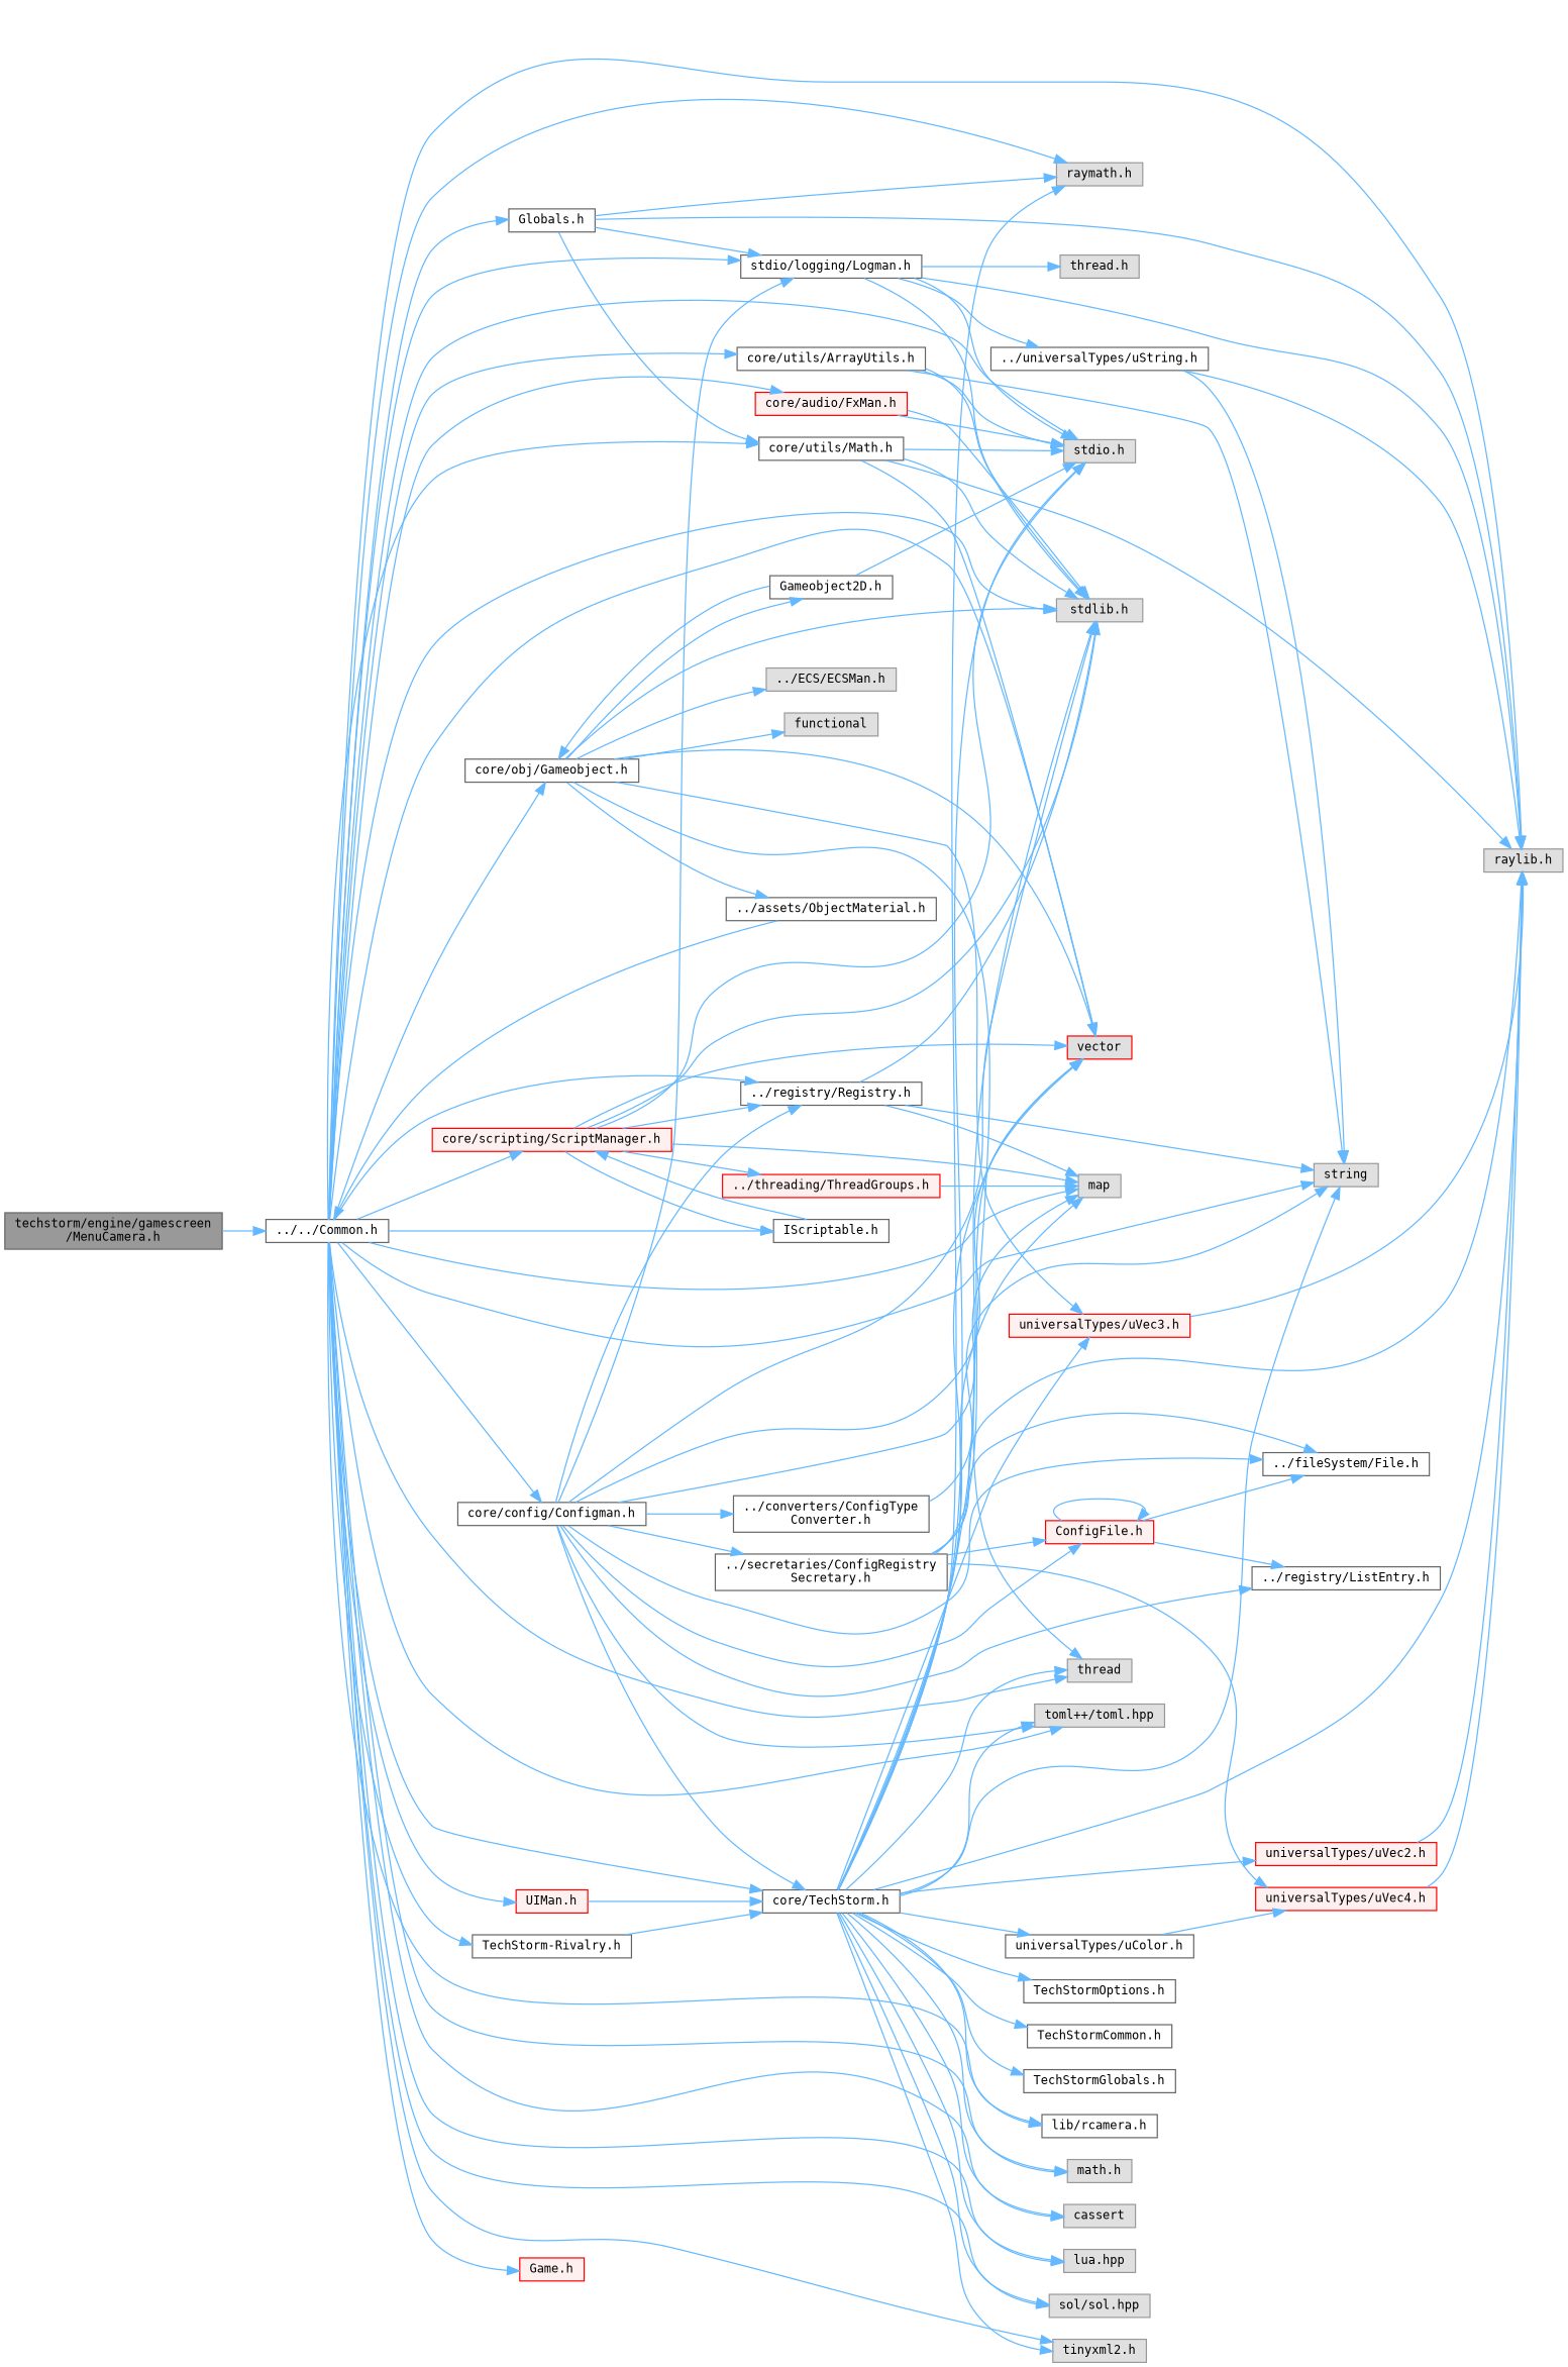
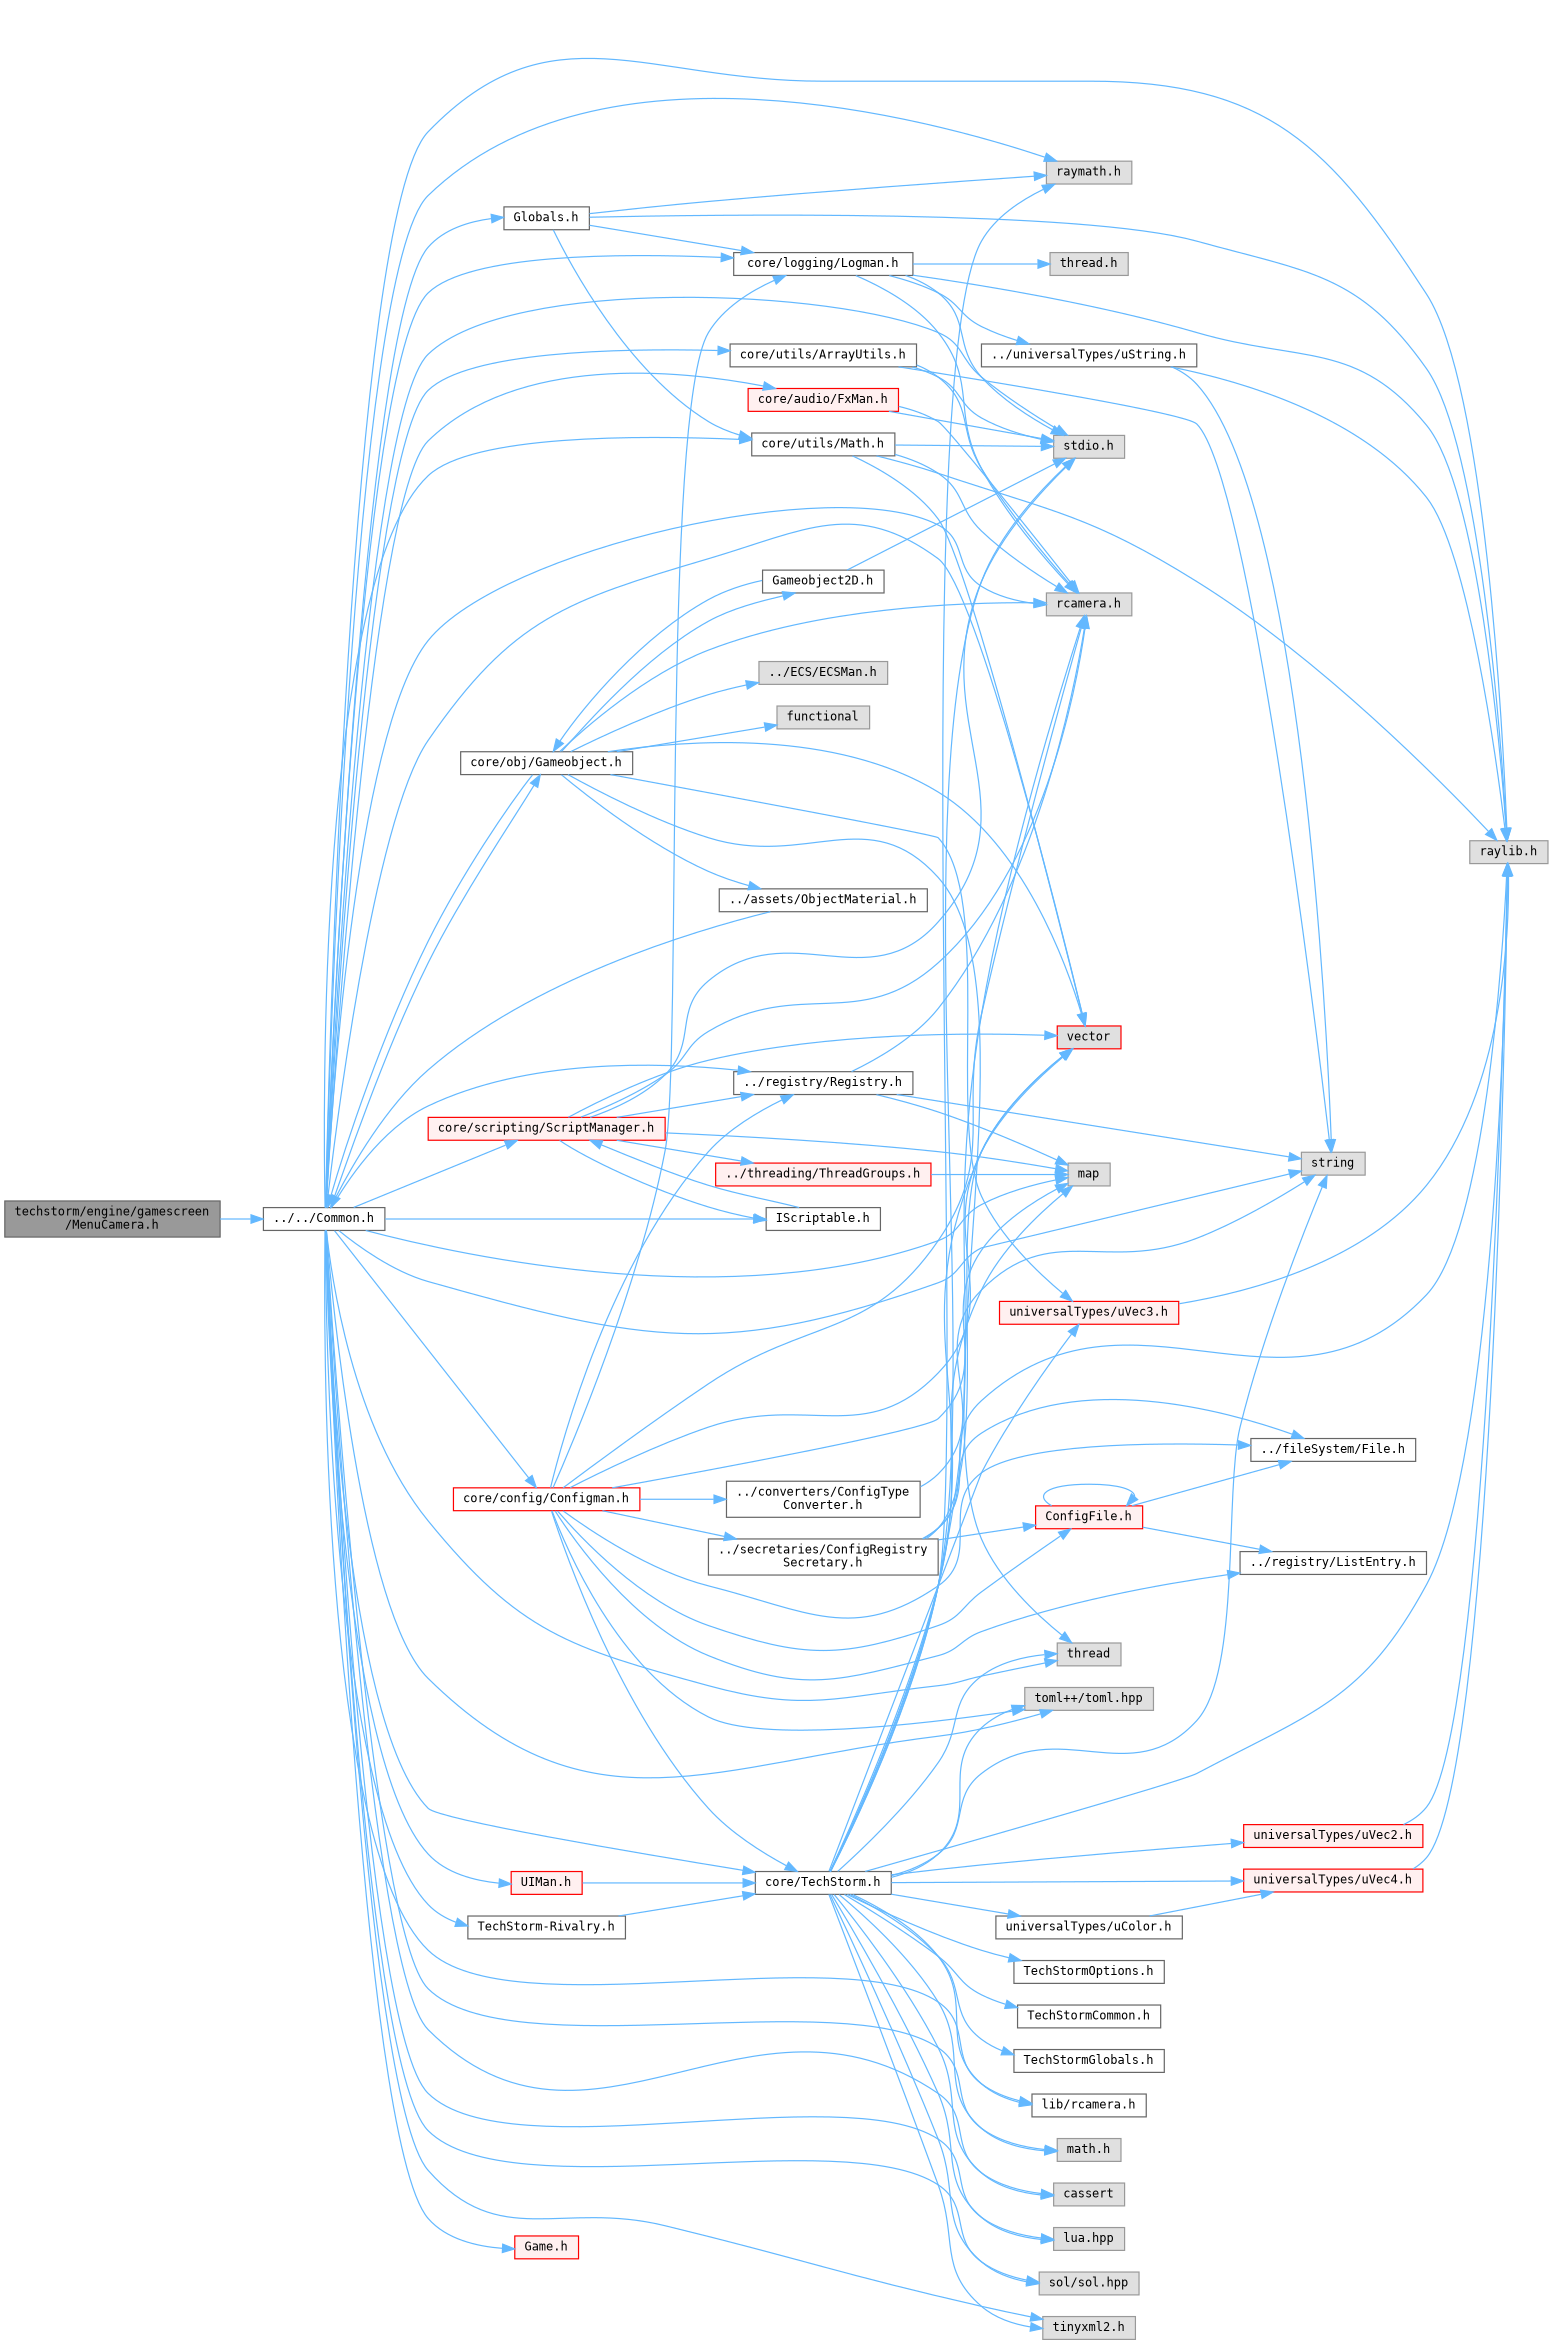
  digraph {
    fontname="DejaVu Sans Mono"
    rankdir=LR
    node [color=grey40 fillcolor=white fontname="DejaVu Sans Mono" fontsize=10 shape=box style=filled]
    edge [color=steelblue1 fontname="DejaVu Sans Mono" fontsize=10 labelfontname=Helvetica labelfontsize=10 style=solid]
    n1 [color=gray40 fillcolor=grey60 fontcolor=black height=0.2 label="techstorm/engine/gamescreen\l/MenuCamera.h" width=0.4]
    n2 [height=0.2 label="../../Common.h" width=0.4]
    n3 [color=grey60 fillcolor="#E0E0E0" height=0.2 label="raylib.h" width=0.4]
    n4 [color=grey60 fillcolor="#E0E0E0" height=0.2 label="raymath.h" width=0.4]
    n5 [height=0.2 label="lib/rcamera.h" width=0.4]
    n6 [color=grey60 fillcolor="#E0E0E0" height=0.2 label="stdio.h" width=0.4]
-   n7 [color=grey60 fillcolor="#E0E0E0" height=0.2 label="stdlib.h" width=0.4]
+   n7 [color=grey60 fillcolor="#E0E0E0" height=0.2 label="rcamera.h" width=0.4]
    n8 [color=grey60 fillcolor="#E0E0E0" height=0.2 label=string width=0.4]
    n9 [color=red fillcolor="#E0E0E0" height=0.2 label=vector width=0.4]
    n10 [color=grey60 fillcolor="#E0E0E0" height=0.2 label=map width=0.4]
    n11 [color=grey60 fillcolor="#E0E0E0" height=0.2 label=thread width=0.4]
    n12 [color=grey60 fillcolor="#E0E0E0" height=0.2 label="math.h" width=0.4]
    n13 [color=grey60 fillcolor="#E0E0E0" height=0.2 label=cassert width=0.4]
    n14 [color=grey60 fillcolor="#E0E0E0" height=0.2 label="lua.hpp" width=0.4]
    n15 [color=grey60 fillcolor="#E0E0E0" height=0.2 label="sol/sol.hpp" width=0.4]
    n16 [color=grey60 fillcolor="#E0E0E0" height=0.2 label="toml++/toml.hpp" width=0.4]
    n17 [color=grey60 fillcolor="#E0E0E0" height=0.2 label="tinyxml2.h" width=0.4]
    n18 [height=0.2 label="Globals.h" width=0.4]
    n19 [height=0.2 label="core/utils/Math.h" width=0.4]
-   n20 [height=0.2 label="stdio/logging/Logman.h" width=0.4]
+   n20 [height=0.2 label="core/logging/Logman.h" width=0.4]
    n21 [height=0.2 label="core/TechStorm.h" width=0.4]
-   n22 [height=0.2 label="core/config/Configman.h" width=0.4]
+   n22 [color=red height=0.2 label="core/config/Configman.h" width=0.4]
    n23 [height=0.2 label="../registry/Registry.h" width=0.4]
    n24 [height=0.2 label="core/obj/Gameobject.h" width=0.4]
    n25 [color=red fillcolor="#FFF0F0" height=0.2 label="core/scripting/ScriptManager.h" width=0.4]
    n26 [height=0.2 label="IScriptable.h" width=0.4]
    n27 [height=0.2 label="core/utils/ArrayUtils.h" width=0.4]
    n28 [color=red fillcolor="#FFF0F0" height=0.2 label="core/audio/FxMan.h" width=0.4]
    n29 [color=red fillcolor="#FFF0F0" height=0.2 label="UIMan.h" width=0.4]
    n30 [height=0.2 label="TechStorm-Rivalry.h" width=0.4]
    n31 [color=red fillcolor="#FFF0F0" height=0.2 label="Game.h" width=0.4]
    n32 [color=grey60 fillcolor="#E0E0E0" height=0.2 label="thread.h" width=0.4]
    n33 [height=0.2 label="../universalTypes/uString.h" width=0.4]
    n34 [height=0.2 label="TechStormOptions.h" width=0.4]
    n35 [height=0.2 label="TechStormCommon.h" width=0.4]
    n36 [height=0.2 label="TechStormGlobals.h" width=0.4]
    n37 [color=red fillcolor="#FFF0F0" height=0.2 label="universalTypes/uVec2.h" width=0.4]
    n38 [color=red fillcolor="#FFF0F0" height=0.2 label="universalTypes/uVec3.h" width=0.4]
    n39 [color=red fillcolor="#FFF0F0" height=0.2 label="universalTypes/uVec4.h" width=0.4]
    n40 [height=0.2 label="universalTypes/uColor.h" width=0.4]
    n41 [height=0.2 label="../fileSystem/File.h" width=0.4]
    n42 [color=red fillcolor="#FFF0F0" height=0.2 label="ConfigFile.h" width=0.4]
    n43 [height=0.2 label="../registry/ListEntry.h" width=0.4]
    n44 [height=0.2 label="../converters/ConfigType\lConverter.h" width=0.4]
    n45 [height=0.2 label="../secretaries/ConfigRegistry\lSecretary.h" width=0.4]
    n46 [height=0.2 label="Gameobject2D.h" width=0.4]
    n47 [color=grey60 fillcolor="#E0E0E0" height=0.2 label="../ECS/ECSMan.h" width=0.4]
    n48 [height=0.2 label="../assets/ObjectMaterial.h" width=0.4]
    n49 [color=grey60 fillcolor="#E0E0E0" height=0.2 label=functional width=0.4]
    n50 [color=red fillcolor="#FFF0F0" height=0.2 label="../threading/ThreadGroups.h" width=0.4]
    n1 -> n2
    n2 -> n3
    n2 -> n4
    n2 -> n5
    n2 -> n6
    n2 -> n7
    n2 -> n8
    n2 -> n9
    n2 -> n10
    n2 -> n11
    n2 -> n12
    n2 -> n13
    n2 -> n14
    n2 -> n15
    n2 -> n16
    n2 -> n17
    n2 -> n18
    n2 -> n19
    n2 -> n20
    n2 -> n21
    n2 -> n22
    n2 -> n23
    n2 -> n24
    n2 -> n25
    n2 -> n26
    n2 -> n27
    n2 -> n28
    n2 -> n29
    n2 -> n30
    n2 -> n31
    n18 -> n3
    n18 -> n4
    n18 -> n19
    n18 -> n20
    n19 -> n3
    n19 -> n6
    n19 -> n7
    n19 -> n9
    n20 -> n3
    n20 -> n6
    n20 -> n7
    n20 -> n32
    n20 -> n33
    n21 -> n3
    n21 -> n4
    n21 -> n5
    n21 -> n6
    n21 -> n7
    n21 -> n8
    n21 -> n9
    n21 -> n10
    n21 -> n11
    n21 -> n12
    n21 -> n13
    n21 -> n14
    n21 -> n15
    n21 -> n16
    n21 -> n17
    n21 -> n34
    n21 -> n35
    n21 -> n36
    n21 -> n37
    n21 -> n38
-   n45 -> n39
+   n21 -> n39
    n21 -> n40
    n22 -> n7
    n22 -> n9
    n22 -> n10
    n22 -> n16
    n22 -> n20
    n22 -> n21
    n22 -> n23
    n22 -> n41
    n22 -> n42
    n22 -> n43
    n22 -> n44
    n22 -> n45
    n23 -> n7
    n23 -> n8
    n23 -> n10
+   n24 -> n2
    n24 -> n7
    n24 -> n9
    n24 -> n11
    n24 -> n38
    n24 -> n46
    n24 -> n47
    n24 -> n48
    n24 -> n49
    n25 -> n6
    n25 -> n7
    n25 -> n9
    n25 -> n10
    n25 -> n23
    n25 -> n26
    n25 -> n50
    n26 -> n25
    n27 -> n6
    n27 -> n7
    n27 -> n8
    n28 -> n6
    n28 -> n7
    n29 -> n21
    n30 -> n21
    n33 -> n3
    n33 -> n8
    n37 -> n3
    n38 -> n3
    n39 -> n3
    n40 -> n39
    n42 -> n41
    n42 -> n42
    n42 -> n43
    n44 -> n8
    n45 -> n3
    n45 -> n9
    n45 -> n41
    n45 -> n42
    n46 -> n6
    n46 -> n24
    n48 -> n2
    n50 -> n10
  }
